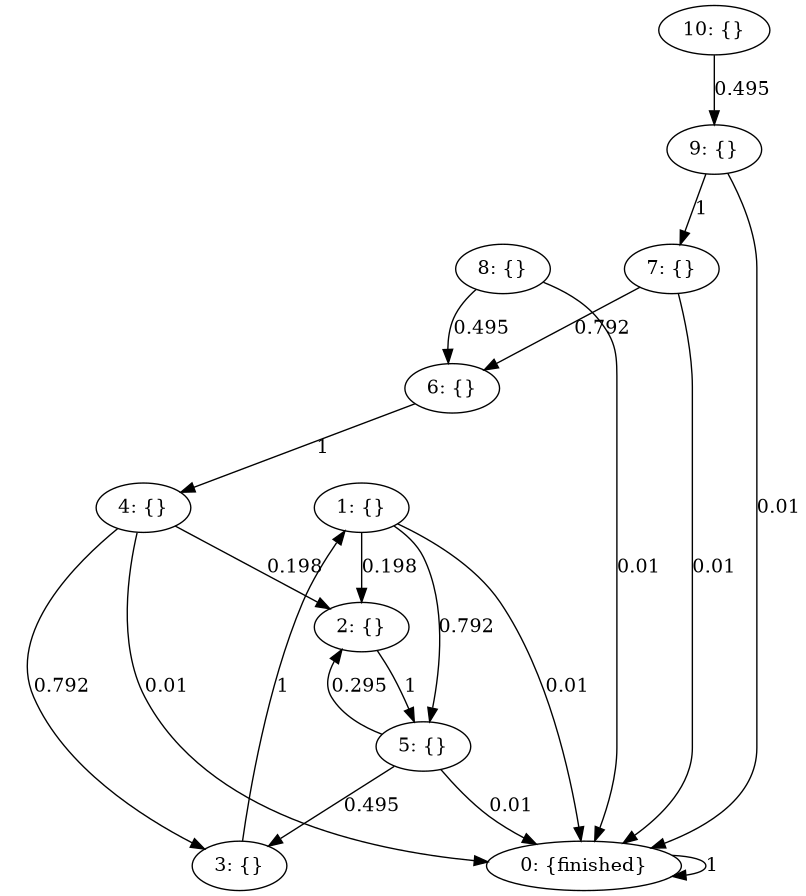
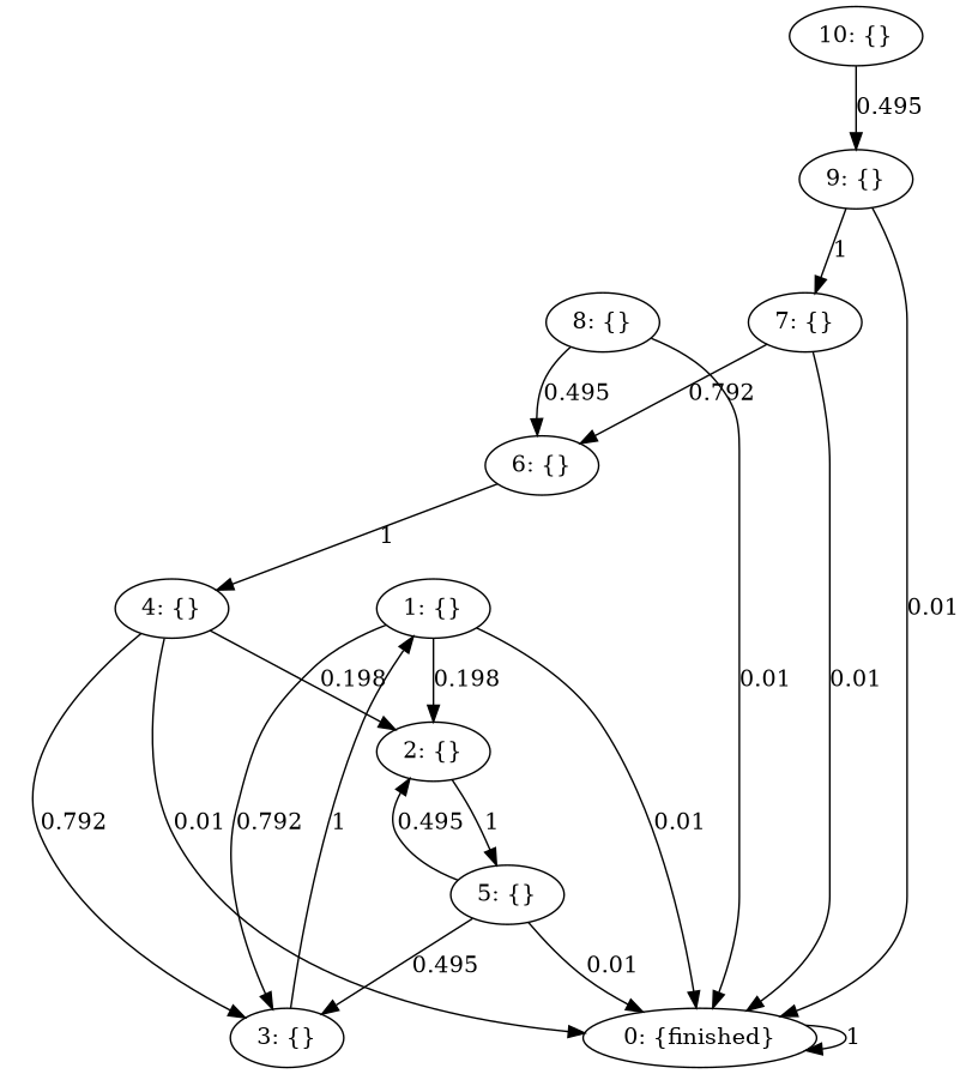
  digraph {
    n1 [label="0: {finished}"]
    n2 [label="1: {}"]
    n3 [label="2: {}"]
    n4 [label="3: {}"]
    n5 [label="5: {}"]
    n6 [label="4: {}"]
    n7 [label="6: {}"]
    n8 [label="7: {}"]
    n9 [label="8: {}"]
    n10 [label="9: {}"]
    n11 [label="10: {}"]
    n1 -> n1 [label=1]
    n2 -> n1 [label=0.01]
    n2 -> n3 [label=0.198]
-   n2 -> n5 [label=0.792]
+   n2 -> n4 [label=0.792]
    n3 -> n5 [label=1]
    n4 -> n2 [label=1]
    n5 -> n1 [label=0.01]
-   n5 -> n3 [label=0.295]
+   n5 -> n3 [label=0.495]
    n5 -> n4 [label=0.495]
    n6 -> n1 [label=0.01]
    n6 -> n3 [label=0.198]
    n6 -> n4 [label=0.792]
    n7 -> n6 [label=1]
    n8 -> n1 [label=0.01]
    n8 -> n7 [label=0.792]
    n9 -> n1 [label=0.01]
    n9 -> n7 [label=0.495]
    n10 -> n1 [label=0.01]
    n10 -> n8 [label=1]
    n11 -> n10 [label=0.495]
  }
